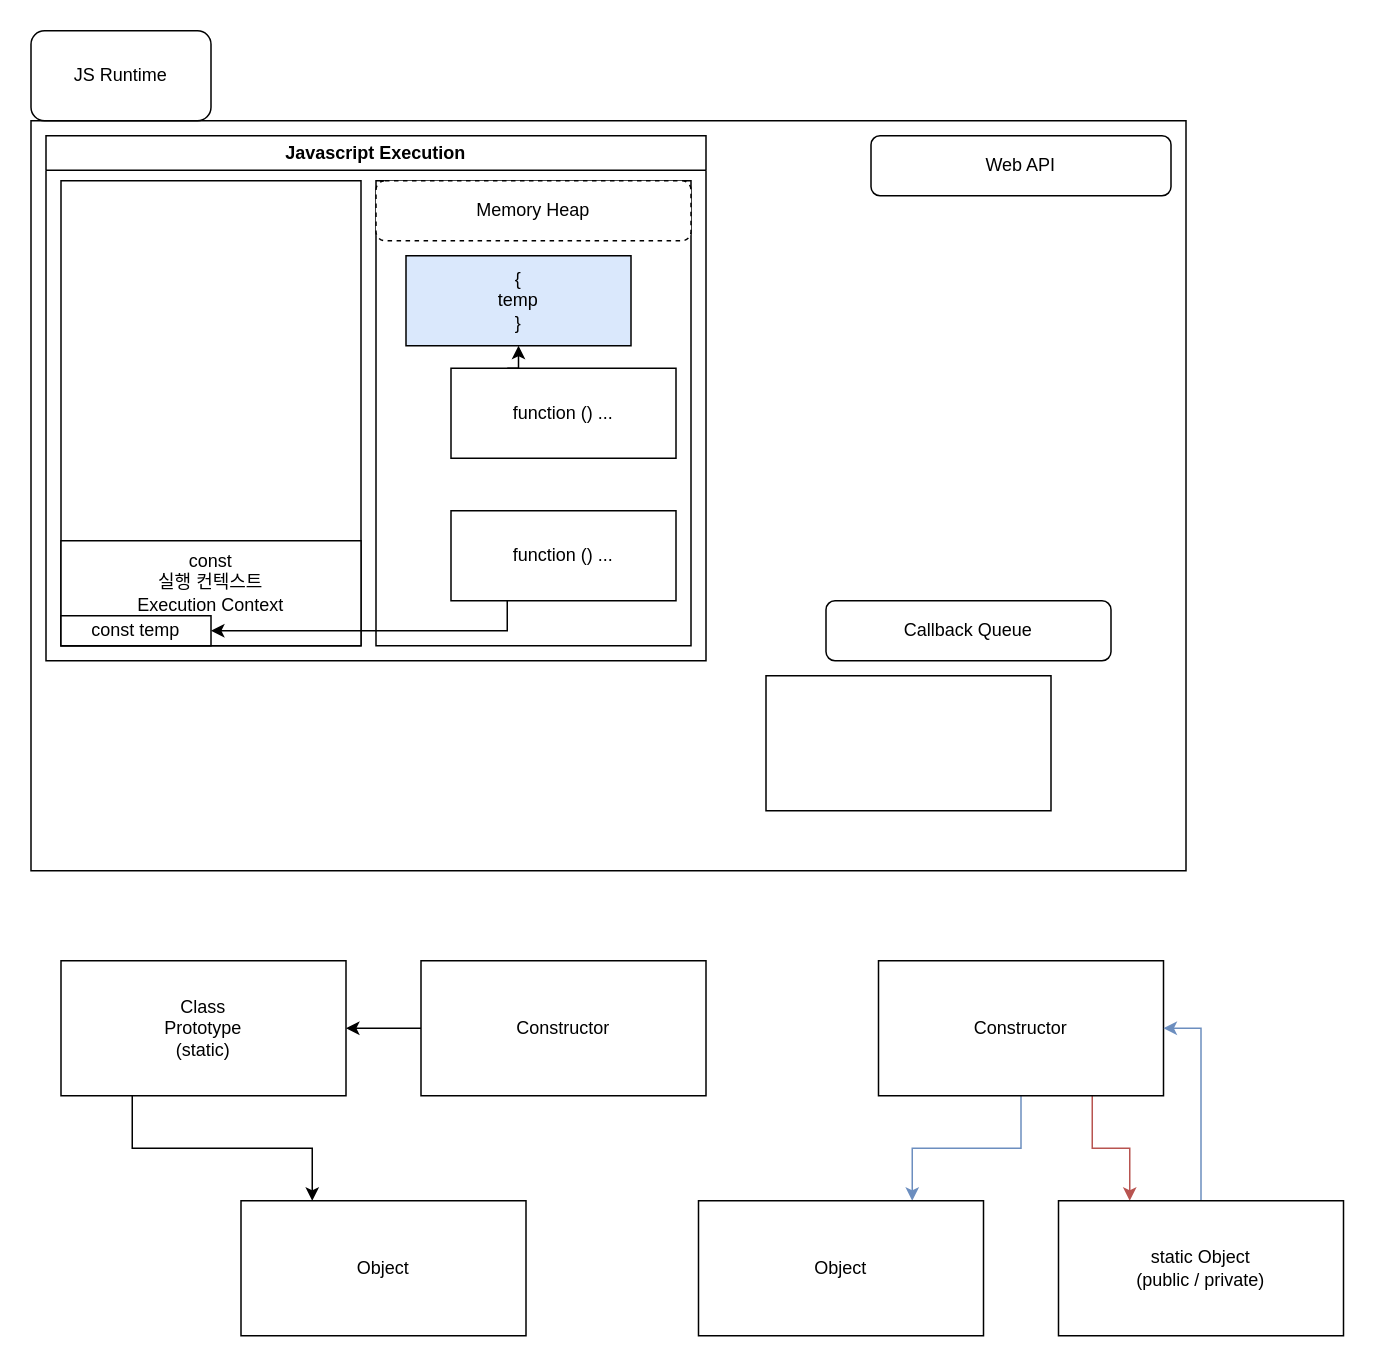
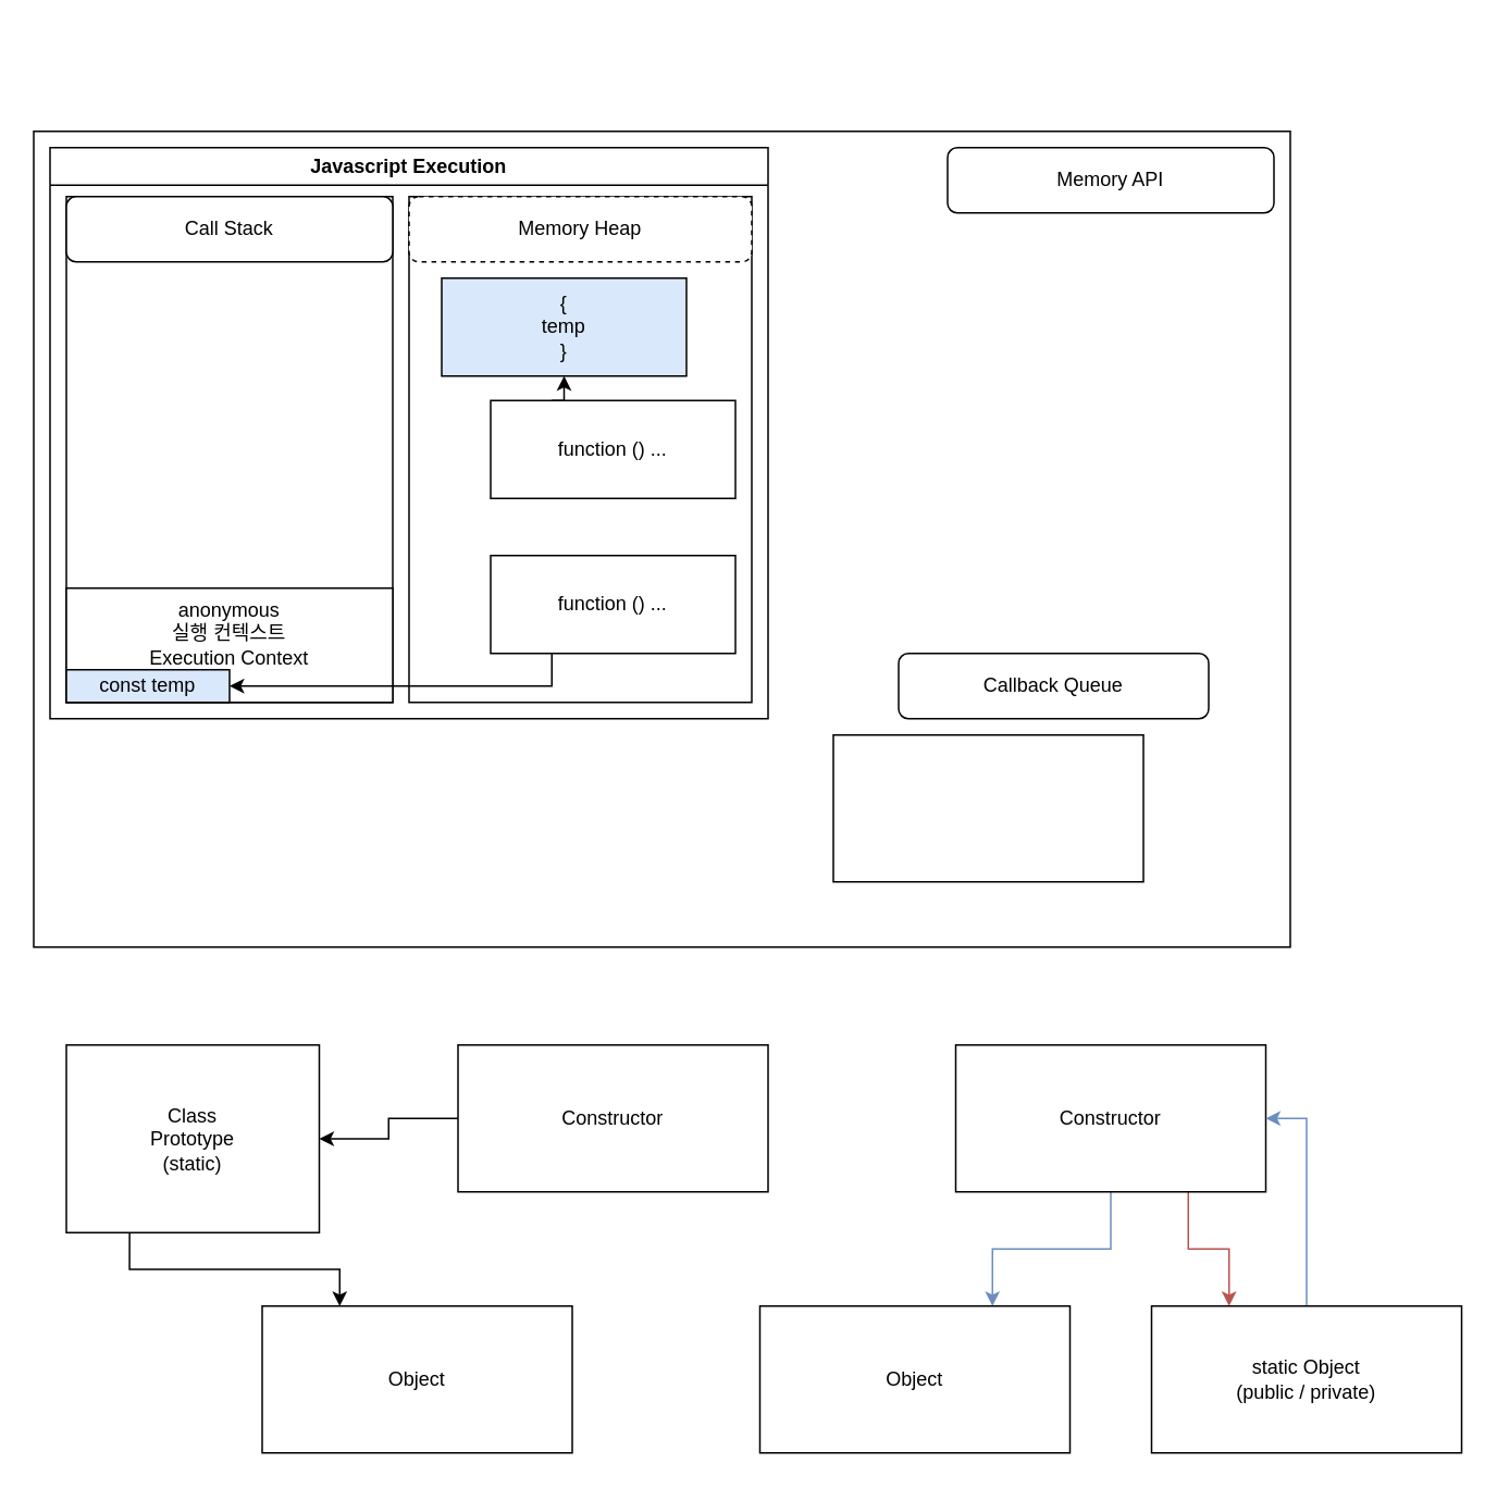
  <mxCell id="0" />
  <mxCell id="1" parent="0" />
  <mxCell id="2" value="" style="rounded=0;whiteSpace=wrap;html=1;" parent="1" vertex="1"><mxGeometry x="20" y="80" width="770" height="500" as="geometry" /></mxCell>
- <mxCell id="3" value="JS Runtime" style="rounded=1;whiteSpace=wrap;html=1;" parent="1" vertex="1"><mxGeometry x="20" y="20" width="120" height="60" as="geometry" /></mxCell>
  <mxCell id="4" value="" style="rounded=0;whiteSpace=wrap;html=1;" parent="1" vertex="1"><mxGeometry x="250" y="120" width="210" height="310" as="geometry" /></mxCell>
  <mxCell id="5" value="Memory Heap" style="rounded=1;whiteSpace=wrap;html=1;dashed=1;" parent="1" vertex="1"><mxGeometry x="250" y="120" width="210" height="40" as="geometry" /></mxCell>
  <mxCell id="6" value="" style="rounded=0;whiteSpace=wrap;html=1;" parent="1" vertex="1"><mxGeometry x="40" y="120" width="200" height="310" as="geometry" /></mxCell>
- <mxCell id="8" value="Web API" style="rounded=1;whiteSpace=wrap;html=1;" parent="1" vertex="1"><mxGeometry x="580" y="90" width="200" height="40" as="geometry" /></mxCell>
+ <mxCell id="7" value="Call Stack" style="rounded=1;whiteSpace=wrap;html=1;" parent="1" vertex="1"><mxGeometry x="40" y="120" width="200" height="40" as="geometry" /></mxCell>
+ <mxCell id="8" value="Memory API" style="rounded=1;whiteSpace=wrap;html=1;" parent="1" vertex="1"><mxGeometry x="580" y="90" width="200" height="40" as="geometry" /></mxCell>
  <mxCell id="9" value="" style="rounded=0;whiteSpace=wrap;html=1;" parent="1" vertex="1"><mxGeometry x="510" y="450" width="190" height="90" as="geometry" /></mxCell>
  <mxCell id="10" value="Callback Queue" style="rounded=1;whiteSpace=wrap;html=1;" parent="1" vertex="1"><mxGeometry x="550" y="400" width="190" height="40" as="geometry" /></mxCell>
  <mxCell id="11" value="Javascript Execution" style="swimlane;whiteSpace=wrap;html=1;" parent="1" vertex="1"><mxGeometry x="30" y="90" width="440" height="350" as="geometry" /></mxCell>
- <mxCell id="12" value="const&lt;br&gt;실행 컨텍스트&lt;br&gt;Execution Context&lt;br&gt;&lt;br&gt;" style="rounded=0;whiteSpace=wrap;html=1;" parent="1" vertex="1"><mxGeometry x="40" y="360" width="200" height="70" as="geometry" /></mxCell>
+ <mxCell id="12" value="anonymous&lt;br&gt;실행 컨텍스트&lt;br&gt;Execution Context&lt;br&gt;&lt;br&gt;" style="rounded=0;whiteSpace=wrap;html=1;" parent="1" vertex="1"><mxGeometry x="40" y="360" width="200" height="70" as="geometry" /></mxCell>
  <mxCell id="13" style="edgeStyle=orthogonalEdgeStyle;rounded=0;orthogonalLoop=1;jettySize=auto;html=1;exitX=0.25;exitY=1;exitDx=0;exitDy=0;entryX=1;entryY=0.5;entryDx=0;entryDy=0;" edge="1" parent="1" source="14" target="20"><mxGeometry relative="1" as="geometry" /></mxCell>
  <mxCell id="14" value="function () ..." style="rounded=0;whiteSpace=wrap;html=1;" parent="1" vertex="1"><mxGeometry x="300" y="340" width="150" height="60" as="geometry" /></mxCell>
  <mxCell id="15" style="edgeStyle=orthogonalEdgeStyle;rounded=0;orthogonalLoop=1;jettySize=auto;html=1;exitX=0.25;exitY=1;exitDx=0;exitDy=0;entryX=0.25;entryY=0;entryDx=0;entryDy=0;" edge="1" parent="1" source="16" target="19"><mxGeometry relative="1" as="geometry" /></mxCell>
- <mxCell id="16" value="Class&lt;br&gt;Prototype&lt;br&gt;(static)" style="rounded=0;whiteSpace=wrap;html=1;" parent="1" vertex="1"><mxGeometry x="40" y="640" width="190" height="90" as="geometry" /></mxCell>
+ <mxCell id="16" value="Class&lt;br&gt;Prototype&lt;br&gt;(static)" style="rounded=0;whiteSpace=wrap;html=1;" parent="1" vertex="1"><mxGeometry x="40" y="640" width="155" height="115" as="geometry" /></mxCell>
  <mxCell id="17" style="edgeStyle=orthogonalEdgeStyle;rounded=0;orthogonalLoop=1;jettySize=auto;html=1;exitX=0;exitY=0.5;exitDx=0;exitDy=0;entryX=1;entryY=0.5;entryDx=0;entryDy=0;" parent="1" source="18" target="16" edge="1"><mxGeometry relative="1" as="geometry" /></mxCell>
  <mxCell id="18" value="Constructor" style="rounded=0;whiteSpace=wrap;html=1;" parent="1" vertex="1"><mxGeometry x="280" y="640" width="190" height="90" as="geometry" /></mxCell>
  <mxCell id="19" value="Object" style="rounded=0;whiteSpace=wrap;html=1;" parent="1" vertex="1"><mxGeometry x="160" y="800" width="190" height="90" as="geometry" /></mxCell>
- <mxCell id="20" value="const temp" style="rounded=0;whiteSpace=wrap;html=1;" vertex="1" parent="1"><mxGeometry x="40" y="410" width="100" height="20" as="geometry" /></mxCell>
+ <mxCell id="20" value="const temp" style="rounded=0;whiteSpace=wrap;html=1;fillColor=#dae8fc;" vertex="1" parent="1"><mxGeometry x="40" y="410" width="100" height="20" as="geometry" /></mxCell>
  <mxCell id="21" style="edgeStyle=orthogonalEdgeStyle;rounded=0;orthogonalLoop=1;jettySize=auto;html=1;exitX=0.25;exitY=0;exitDx=0;exitDy=0;entryX=0.5;entryY=1;entryDx=0;entryDy=0;" edge="1" parent="1" source="22" target="23"><mxGeometry relative="1" as="geometry" /></mxCell>
  <mxCell id="22" value="function () ..." style="rounded=0;whiteSpace=wrap;html=1;" vertex="1" parent="1"><mxGeometry x="300" y="245" width="150" height="60" as="geometry" /></mxCell>
  <mxCell id="23" value="{&lt;br&gt;temp&lt;br&gt;}" style="rounded=0;whiteSpace=wrap;html=1;fillColor=#dae8fc;" vertex="1" parent="1"><mxGeometry x="270" y="170" width="150" height="60" as="geometry" /></mxCell>
  <mxCell id="24" style="edgeStyle=orthogonalEdgeStyle;rounded=0;orthogonalLoop=1;jettySize=auto;html=1;exitX=0.75;exitY=1;exitDx=0;exitDy=0;entryX=0.25;entryY=0;entryDx=0;entryDy=0;fillColor=#f8cecc;strokeColor=#b85450;" edge="1" parent="1" source="26" target="29"><mxGeometry relative="1" as="geometry" /></mxCell>
  <mxCell id="25" style="edgeStyle=orthogonalEdgeStyle;rounded=0;orthogonalLoop=1;jettySize=auto;html=1;exitX=0.5;exitY=1;exitDx=0;exitDy=0;entryX=0.75;entryY=0;entryDx=0;entryDy=0;fillColor=#dae8fc;strokeColor=#6c8ebf;" edge="1" parent="1" source="26" target="27"><mxGeometry relative="1" as="geometry" /></mxCell>
  <mxCell id="26" value="Constructor" style="rounded=0;whiteSpace=wrap;html=1;" vertex="1" parent="1"><mxGeometry x="585" y="640" width="190" height="90" as="geometry" /></mxCell>
  <mxCell id="27" value="Object" style="rounded=0;whiteSpace=wrap;html=1;" vertex="1" parent="1"><mxGeometry x="465" y="800" width="190" height="90" as="geometry" /></mxCell>
  <mxCell id="28" style="edgeStyle=orthogonalEdgeStyle;rounded=0;orthogonalLoop=1;jettySize=auto;html=1;exitX=0.5;exitY=0;exitDx=0;exitDy=0;entryX=1;entryY=0.5;entryDx=0;entryDy=0;fillColor=#dae8fc;strokeColor=#6c8ebf;" edge="1" parent="1" source="29" target="26"><mxGeometry relative="1" as="geometry" /></mxCell>
  <mxCell id="29" value="static Object&lt;br&gt;(public / private)" style="rounded=0;whiteSpace=wrap;html=1;" vertex="1" parent="1"><mxGeometry x="705" y="800" width="190" height="90" as="geometry" /></mxCell>
